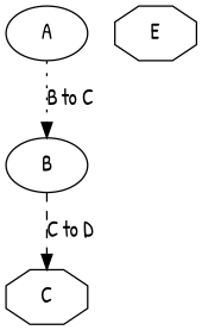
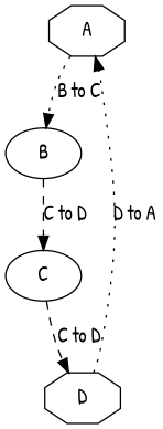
  digraph {
    fontname="Patrick Hand"
    node [fontname="Patrick Hand" shape=octagon]
    edge [fontname="Patrick Hand" style=dotted]
-   n1 [label=A shape=ellipse]
+   n1 [label=A]
    n2 [label=B shape=ellipse]
-   n3 [label=C]
-   n5 [label=E]
+   n3 [label=C shape=ellipse]
+   n4 [label=D]
    n1 -> n2 [label="B to C"]
    n2 -> n3 [label="C to D" style=dashed]
+   n3 -> n4 [label="C to D" style=dashed]
+   n4 -> n1 [label="D to A"]
  }
